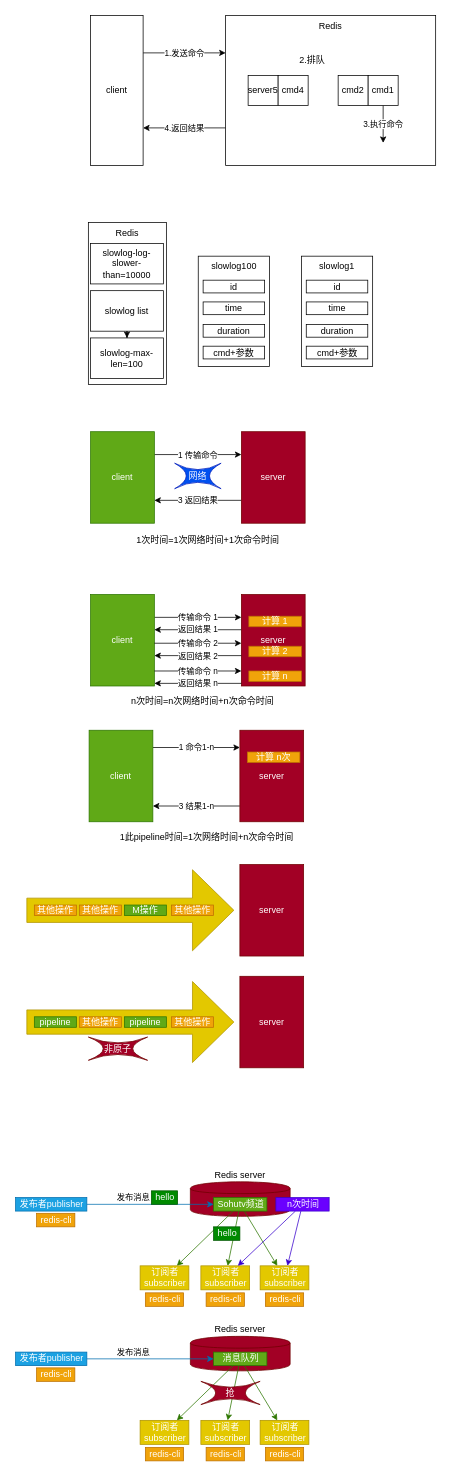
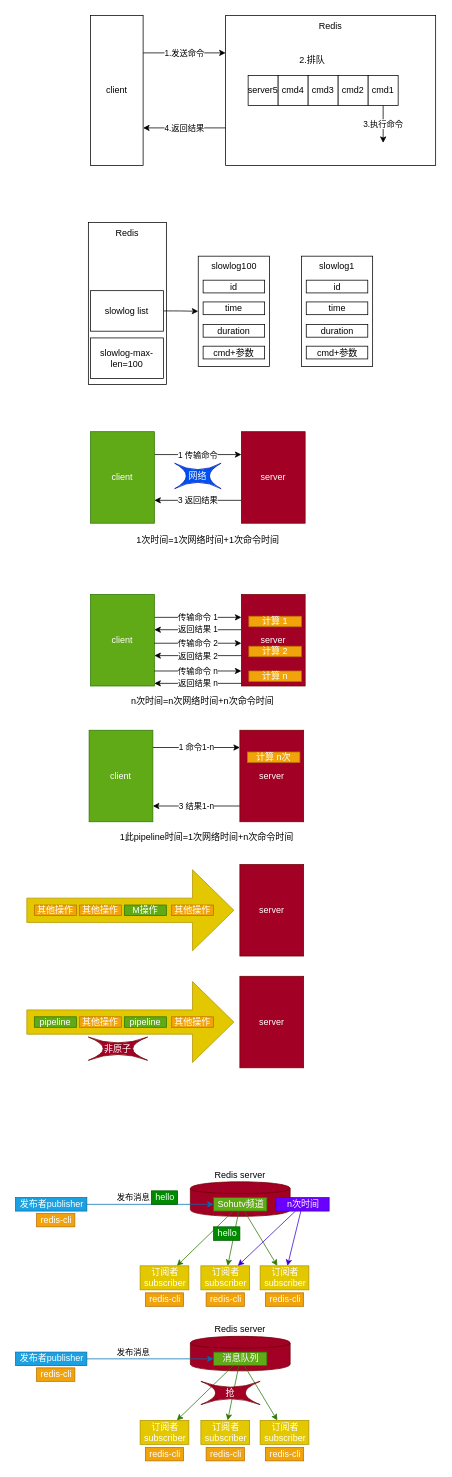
  <mxCell id="0" />
  <mxCell id="1" parent="0" />
  <mxCell id="2" value="1.发送命令" style="edgeStyle=orthogonalEdgeStyle;rounded=0;orthogonalLoop=1;jettySize=auto;html=1;exitX=1;exitY=0.25;exitDx=0;exitDy=0;entryX=0;entryY=0.25;entryDx=0;entryDy=0;" edge="1" parent="1" source="3" target="5"><mxGeometry relative="1" as="geometry" /></mxCell>
  <mxCell id="3" value="client" style="rounded=0;whiteSpace=wrap;html=1;sketch=0;" vertex="1" parent="1"><mxGeometry x="120" y="20" width="70" height="200" as="geometry" /></mxCell>
  <mxCell id="4" value="4.返回结果" style="edgeStyle=orthogonalEdgeStyle;rounded=0;orthogonalLoop=1;jettySize=auto;html=1;exitX=0;exitY=0.75;exitDx=0;exitDy=0;entryX=1;entryY=0.75;entryDx=0;entryDy=0;" edge="1" parent="1" source="5" target="3"><mxGeometry relative="1" as="geometry" /></mxCell>
  <mxCell id="5" value="Redis" style="rounded=0;whiteSpace=wrap;html=1;sketch=0;verticalAlign=top;" vertex="1" parent="1"><mxGeometry x="300" y="20" width="280" height="200" as="geometry" /></mxCell>
  <mxCell id="6" value="server5" style="rounded=0;whiteSpace=wrap;html=1;sketch=0;" vertex="1" parent="1"><mxGeometry x="330" y="100" width="40" height="40" as="geometry" /></mxCell>
  <mxCell id="7" value="cmd4" style="rounded=0;whiteSpace=wrap;html=1;sketch=0;" vertex="1" parent="1"><mxGeometry x="370" y="100" width="40" height="40" as="geometry" /></mxCell>
+ <mxCell id="8" value="cmd3" style="rounded=0;whiteSpace=wrap;html=1;sketch=0;" vertex="1" parent="1"><mxGeometry x="410" y="100" width="40" height="40" as="geometry" /></mxCell>
  <mxCell id="9" value="cmd2" style="rounded=0;whiteSpace=wrap;html=1;sketch=0;" vertex="1" parent="1"><mxGeometry x="450" y="100" width="40" height="40" as="geometry" /></mxCell>
  <mxCell id="10" value="3.执行命令" style="edgeStyle=orthogonalEdgeStyle;rounded=0;orthogonalLoop=1;jettySize=auto;html=1;exitX=0.5;exitY=1;exitDx=0;exitDy=0;" edge="1" parent="1" source="11"><mxGeometry relative="1" as="geometry"><mxPoint x="510" y="190" as="targetPoint" /></mxGeometry></mxCell>
  <mxCell id="11" value="cmd1" style="rounded=0;whiteSpace=wrap;html=1;sketch=0;" vertex="1" parent="1"><mxGeometry x="490" y="100" width="40" height="40" as="geometry" /></mxCell>
  <mxCell id="12" value="2.排队" style="text;html=1;align=center;verticalAlign=middle;resizable=0;points=[];autosize=1;" vertex="1" parent="1"><mxGeometry x="390" y="70" width="50" height="20" as="geometry" /></mxCell>
  <mxCell id="13" value="Redis" style="rounded=0;whiteSpace=wrap;html=1;sketch=0;verticalAlign=top;" vertex="1" parent="1"><mxGeometry x="117" y="296" width="104" height="216" as="geometry" /></mxCell>
- <mxCell id="14" value="slowlog-log-slower-than=10000" style="rounded=0;whiteSpace=wrap;html=1;sketch=0;" vertex="1" parent="1"><mxGeometry x="120" y="324" width="97" height="54" as="geometry" /></mxCell>
- <mxCell id="15" style="edgeStyle=orthogonalEdgeStyle;curved=0;rounded=1;sketch=0;orthogonalLoop=1;jettySize=auto;html=1;" edge="1" parent="1" source="16" target="17"><mxGeometry relative="1" as="geometry" /></mxCell>
+ <mxCell id="15" style="edgeStyle=orthogonalEdgeStyle;curved=0;rounded=1;sketch=0;orthogonalLoop=1;jettySize=auto;html=1;entryX=0;entryY=0.5;entryDx=0;entryDy=0;" edge="1" parent="1" source="16" target="18"><mxGeometry relative="1" as="geometry" /></mxCell>
  <mxCell id="16" value="slowlog list" style="rounded=0;whiteSpace=wrap;html=1;sketch=0;" vertex="1" parent="1"><mxGeometry x="120" y="387" width="97" height="54" as="geometry" /></mxCell>
  <mxCell id="17" value="slowlog-max-len=100" style="rounded=0;whiteSpace=wrap;html=1;sketch=0;" vertex="1" parent="1"><mxGeometry x="120" y="450" width="97" height="54" as="geometry" /></mxCell>
  <mxCell id="18" value="slowlog100" style="rounded=0;whiteSpace=wrap;html=1;sketch=0;verticalAlign=top;" vertex="1" parent="1"><mxGeometry x="263.5" y="341" width="95" height="147" as="geometry" /></mxCell>
  <mxCell id="19" value="id" style="rounded=0;whiteSpace=wrap;html=1;sketch=0;" vertex="1" parent="1"><mxGeometry x="270" y="373" width="82" height="17" as="geometry" /></mxCell>
  <mxCell id="20" value="time" style="rounded=0;whiteSpace=wrap;html=1;sketch=0;" vertex="1" parent="1"><mxGeometry x="270" y="402" width="82" height="17" as="geometry" /></mxCell>
  <mxCell id="21" value="duration" style="rounded=0;whiteSpace=wrap;html=1;sketch=0;" vertex="1" parent="1"><mxGeometry x="270" y="432" width="82" height="17" as="geometry" /></mxCell>
  <mxCell id="22" value="cmd+参数" style="rounded=0;whiteSpace=wrap;html=1;sketch=0;" vertex="1" parent="1"><mxGeometry x="270" y="461" width="82" height="17" as="geometry" /></mxCell>
  <mxCell id="23" value="slowlog1" style="rounded=0;whiteSpace=wrap;html=1;sketch=0;verticalAlign=top;" vertex="1" parent="1"><mxGeometry x="401" y="341" width="95" height="147" as="geometry" /></mxCell>
  <mxCell id="24" value="id" style="rounded=0;whiteSpace=wrap;html=1;sketch=0;" vertex="1" parent="1"><mxGeometry x="407.5" y="373" width="82" height="17" as="geometry" /></mxCell>
  <mxCell id="25" value="time" style="rounded=0;whiteSpace=wrap;html=1;sketch=0;" vertex="1" parent="1"><mxGeometry x="407.5" y="402" width="82" height="17" as="geometry" /></mxCell>
  <mxCell id="26" value="duration" style="rounded=0;whiteSpace=wrap;html=1;sketch=0;" vertex="1" parent="1"><mxGeometry x="407.5" y="432" width="82" height="17" as="geometry" /></mxCell>
  <mxCell id="27" value="cmd+参数" style="rounded=0;whiteSpace=wrap;html=1;sketch=0;" vertex="1" parent="1"><mxGeometry x="407.5" y="461" width="82" height="17" as="geometry" /></mxCell>
  <mxCell id="28" value="1 传输命令" style="edgeStyle=orthogonalEdgeStyle;curved=0;rounded=1;sketch=0;orthogonalLoop=1;jettySize=auto;html=1;exitX=1;exitY=0.25;exitDx=0;exitDy=0;entryX=0;entryY=0.25;entryDx=0;entryDy=0;" edge="1" parent="1" source="29" target="31"><mxGeometry relative="1" as="geometry" /></mxCell>
  <mxCell id="29" value="client" style="rounded=0;whiteSpace=wrap;html=1;sketch=0;fillColor=#60a917;strokeColor=#2D7600;fontColor=#ffffff;" vertex="1" parent="1"><mxGeometry x="120" y="575" width="85" height="122" as="geometry" /></mxCell>
  <mxCell id="30" value="3 返回结果" style="edgeStyle=orthogonalEdgeStyle;rounded=0;sketch=0;orthogonalLoop=1;jettySize=auto;html=1;exitX=0;exitY=0.75;exitDx=0;exitDy=0;entryX=1;entryY=0.75;entryDx=0;entryDy=0;" edge="1" parent="1" source="31" target="29"><mxGeometry relative="1" as="geometry" /></mxCell>
  <mxCell id="31" value="server" style="rounded=0;whiteSpace=wrap;html=1;sketch=0;fillColor=#a20025;strokeColor=#6F0000;fontColor=#ffffff;" vertex="1" parent="1"><mxGeometry x="321" y="575" width="85" height="122" as="geometry" /></mxCell>
  <mxCell id="32" value="网络" style="shape=switch;whiteSpace=wrap;html=1;rounded=0;sketch=0;fillColor=#0050ef;strokeColor=#001DBC;fontColor=#ffffff;" vertex="1" parent="1"><mxGeometry x="232" y="617" width="62" height="34" as="geometry" /></mxCell>
  <mxCell id="33" value="1次时间=1次网络时间+1次命令时间" style="text;html=1;strokeColor=none;fillColor=none;align=center;verticalAlign=middle;whiteSpace=wrap;rounded=0;sketch=0;" vertex="1" parent="1"><mxGeometry x="173" y="712" width="207" height="16" as="geometry" /></mxCell>
  <mxCell id="34" value="传输命令 1" style="edgeStyle=orthogonalEdgeStyle;curved=0;rounded=1;sketch=0;orthogonalLoop=1;jettySize=auto;html=1;exitX=1;exitY=0.25;exitDx=0;exitDy=0;entryX=0;entryY=0.25;entryDx=0;entryDy=0;" edge="1" source="35" target="37" parent="1"><mxGeometry relative="1" as="geometry" /></mxCell>
  <mxCell id="35" value="client" style="rounded=0;whiteSpace=wrap;html=1;sketch=0;fillColor=#60a917;strokeColor=#2D7600;fontColor=#ffffff;" vertex="1" parent="1"><mxGeometry x="120" y="792" width="85" height="122" as="geometry" /></mxCell>
  <mxCell id="36" value="返回结果 1" style="edgeStyle=orthogonalEdgeStyle;rounded=0;sketch=0;orthogonalLoop=1;jettySize=auto;html=1;" edge="1" source="37" target="35" parent="1"><mxGeometry relative="1" as="geometry"><Array as="points"><mxPoint x="263" y="839" /><mxPoint x="263" y="839" /></Array></mxGeometry></mxCell>
  <mxCell id="37" value="server" style="rounded=0;whiteSpace=wrap;html=1;sketch=0;fillColor=#a20025;strokeColor=#6F0000;fontColor=#ffffff;" vertex="1" parent="1"><mxGeometry x="321" y="792" width="85" height="122" as="geometry" /></mxCell>
  <mxCell id="38" value="计算 1" style="rounded=0;whiteSpace=wrap;html=1;sketch=0;fillColor=#f0a30a;strokeColor=#BD7000;fontColor=#ffffff;" vertex="1" parent="1"><mxGeometry x="331" y="821" width="70" height="14" as="geometry" /></mxCell>
  <mxCell id="39" value="传输命令 2" style="edgeStyle=orthogonalEdgeStyle;curved=0;rounded=1;sketch=0;orthogonalLoop=1;jettySize=auto;html=1;exitX=1;exitY=0.25;exitDx=0;exitDy=0;entryX=0;entryY=0.25;entryDx=0;entryDy=0;" edge="1" parent="1"><mxGeometry relative="1" as="geometry"><mxPoint x="205" y="857" as="sourcePoint" /><mxPoint x="321" y="857" as="targetPoint" /></mxGeometry></mxCell>
  <mxCell id="40" value="返回结果 2" style="edgeStyle=orthogonalEdgeStyle;rounded=0;sketch=0;orthogonalLoop=1;jettySize=auto;html=1;" edge="1" parent="1"><mxGeometry relative="1" as="geometry"><mxPoint x="321" y="873.5" as="sourcePoint" /><mxPoint x="205" y="873.5" as="targetPoint" /><Array as="points"><mxPoint x="263" y="873.5" /><mxPoint x="263" y="873.5" /></Array></mxGeometry></mxCell>
  <mxCell id="41" value="计算 2" style="rounded=0;whiteSpace=wrap;html=1;sketch=0;fillColor=#f0a30a;strokeColor=#BD7000;fontColor=#ffffff;" vertex="1" parent="1"><mxGeometry x="331" y="861" width="70" height="14" as="geometry" /></mxCell>
  <mxCell id="42" value="传输命令 n" style="edgeStyle=orthogonalEdgeStyle;curved=0;rounded=1;sketch=0;orthogonalLoop=1;jettySize=auto;html=1;exitX=1;exitY=0.25;exitDx=0;exitDy=0;entryX=0;entryY=0.25;entryDx=0;entryDy=0;" edge="1" parent="1"><mxGeometry relative="1" as="geometry"><mxPoint x="205" y="894" as="sourcePoint" /><mxPoint x="321" y="894" as="targetPoint" /></mxGeometry></mxCell>
  <mxCell id="43" value="返回结果 n" style="edgeStyle=orthogonalEdgeStyle;rounded=0;sketch=0;orthogonalLoop=1;jettySize=auto;html=1;" edge="1" parent="1"><mxGeometry relative="1" as="geometry"><mxPoint x="321" y="910.5" as="sourcePoint" /><mxPoint x="205" y="910.5" as="targetPoint" /><Array as="points"><mxPoint x="263" y="910.5" /><mxPoint x="263" y="910.5" /></Array></mxGeometry></mxCell>
  <mxCell id="44" value="计算 n" style="rounded=0;whiteSpace=wrap;html=1;sketch=0;fillColor=#f0a30a;strokeColor=#BD7000;fontColor=#ffffff;" vertex="1" parent="1"><mxGeometry x="331" y="894" width="70" height="14" as="geometry" /></mxCell>
  <mxCell id="45" value="n次时间=n次网络时间+n次命令时间" style="text;html=1;strokeColor=none;fillColor=none;align=center;verticalAlign=middle;whiteSpace=wrap;rounded=0;sketch=0;" vertex="1" parent="1"><mxGeometry x="166" y="927" width="207" height="16" as="geometry" /></mxCell>
  <mxCell id="46" value="1 命令1-n" style="edgeStyle=orthogonalEdgeStyle;rounded=0;sketch=0;orthogonalLoop=1;jettySize=auto;html=1;" edge="1" parent="1" source="47" target="49"><mxGeometry relative="1" as="geometry"><Array as="points"><mxPoint x="263" y="996" /><mxPoint x="263" y="996" /></Array></mxGeometry></mxCell>
  <mxCell id="47" value="client" style="rounded=0;whiteSpace=wrap;html=1;sketch=0;fillColor=#60a917;strokeColor=#2D7600;fontColor=#ffffff;" vertex="1" parent="1"><mxGeometry x="118" y="973" width="85" height="122" as="geometry" /></mxCell>
  <mxCell id="48" value="3 结果1-n" style="edgeStyle=orthogonalEdgeStyle;rounded=0;sketch=0;orthogonalLoop=1;jettySize=auto;html=1;" edge="1" parent="1" source="49" target="47"><mxGeometry relative="1" as="geometry"><Array as="points"><mxPoint x="265" y="1074" /><mxPoint x="265" y="1074" /></Array></mxGeometry></mxCell>
  <mxCell id="49" value="server" style="rounded=0;whiteSpace=wrap;html=1;sketch=0;fillColor=#a20025;strokeColor=#6F0000;fontColor=#ffffff;" vertex="1" parent="1"><mxGeometry x="319" y="973" width="85" height="122" as="geometry" /></mxCell>
  <mxCell id="50" value="计算 n次" style="rounded=0;whiteSpace=wrap;html=1;sketch=0;fillColor=#f0a30a;strokeColor=#BD7000;fontColor=#ffffff;" vertex="1" parent="1"><mxGeometry x="329" y="1002" width="70" height="14" as="geometry" /></mxCell>
  <mxCell id="51" value="1此pipeline时间=1次网络时间+n次命令时间" style="text;html=1;strokeColor=none;fillColor=none;align=center;verticalAlign=middle;whiteSpace=wrap;rounded=0;sketch=0;" vertex="1" parent="1"><mxGeometry x="151" y="1108" width="248" height="16" as="geometry" /></mxCell>
  <mxCell id="52" value="非原子" style="shape=switch;whiteSpace=wrap;html=1;rounded=0;sketch=0;fillColor=#a20025;strokeColor=#6F0000;fontColor=#ffffff;" vertex="1" parent="1"><mxGeometry x="117" y="1382" width="79" height="31" as="geometry" /></mxCell>
  <mxCell id="53" value="server" style="rounded=0;whiteSpace=wrap;html=1;sketch=0;fillColor=#a20025;strokeColor=#6F0000;fontColor=#ffffff;" vertex="1" parent="1"><mxGeometry x="319" y="1152" width="85" height="122" as="geometry" /></mxCell>
  <mxCell id="54" value="" style="shape=singleArrow;whiteSpace=wrap;html=1;rounded=0;sketch=0;fillColor=#e3c800;strokeColor=#B09500;fontColor=#ffffff;" vertex="1" parent="1"><mxGeometry x="35" y="1159" width="276" height="108" as="geometry" /></mxCell>
  <mxCell id="55" value="其他操作" style="rounded=0;whiteSpace=wrap;html=1;sketch=0;fillColor=#f0a30a;strokeColor=#BD7000;fontColor=#ffffff;" vertex="1" parent="1"><mxGeometry x="45" y="1206" width="56" height="14" as="geometry" /></mxCell>
  <mxCell id="56" value="其他操作" style="rounded=0;whiteSpace=wrap;html=1;sketch=0;fillColor=#f0a30a;strokeColor=#BD7000;fontColor=#ffffff;" vertex="1" parent="1"><mxGeometry x="228" y="1206" width="56" height="14" as="geometry" /></mxCell>
  <mxCell id="57" value="M操作" style="rounded=0;whiteSpace=wrap;html=1;sketch=0;fillColor=#60a917;strokeColor=#2D7600;fontColor=#ffffff;" vertex="1" parent="1"><mxGeometry x="165" y="1206" width="56" height="14" as="geometry" /></mxCell>
  <mxCell id="58" value="其他操作" style="rounded=0;whiteSpace=wrap;html=1;sketch=0;fillColor=#f0a30a;strokeColor=#BD7000;fontColor=#ffffff;" vertex="1" parent="1"><mxGeometry x="105" y="1206" width="56" height="14" as="geometry" /></mxCell>
  <mxCell id="59" value="server" style="rounded=0;whiteSpace=wrap;html=1;sketch=0;fillColor=#a20025;strokeColor=#6F0000;fontColor=#ffffff;" vertex="1" parent="1"><mxGeometry x="319" y="1301" width="85" height="122" as="geometry" /></mxCell>
  <mxCell id="60" value="" style="shape=singleArrow;whiteSpace=wrap;html=1;rounded=0;sketch=0;fillColor=#e3c800;strokeColor=#B09500;fontColor=#ffffff;" vertex="1" parent="1"><mxGeometry x="35" y="1308" width="276" height="108" as="geometry" /></mxCell>
  <mxCell id="61" value="pipeline" style="rounded=0;whiteSpace=wrap;html=1;sketch=0;fillColor=#60a917;strokeColor=#2D7600;fontColor=#ffffff;" vertex="1" parent="1"><mxGeometry x="45" y="1355" width="56" height="14" as="geometry" /></mxCell>
  <mxCell id="62" value="其他操作" style="rounded=0;whiteSpace=wrap;html=1;sketch=0;fillColor=#f0a30a;strokeColor=#BD7000;fontColor=#ffffff;" vertex="1" parent="1"><mxGeometry x="228" y="1355" width="56" height="14" as="geometry" /></mxCell>
  <mxCell id="63" value="pipeline" style="rounded=0;whiteSpace=wrap;html=1;sketch=0;fillColor=#60a917;strokeColor=#2D7600;fontColor=#ffffff;" vertex="1" parent="1"><mxGeometry x="165" y="1355" width="56" height="14" as="geometry" /></mxCell>
  <mxCell id="64" value="其他操作" style="rounded=0;whiteSpace=wrap;html=1;sketch=0;fillColor=#f0a30a;strokeColor=#BD7000;fontColor=#ffffff;" vertex="1" parent="1"><mxGeometry x="105" y="1355" width="56" height="14" as="geometry" /></mxCell>
  <mxCell id="65" value="Redis server" style="shape=cylinder;whiteSpace=wrap;html=1;boundedLbl=1;backgroundOutline=1;rounded=0;sketch=0;fillColor=#a20025;strokeColor=#6F0000;verticalAlign=bottom;labelPosition=center;verticalLabelPosition=top;align=center;" vertex="1" parent="1"><mxGeometry x="253" y="1575" width="133" height="46" as="geometry" /></mxCell>
  <mxCell id="66" value="发布消息" style="edgeStyle=orthogonalEdgeStyle;rounded=0;sketch=0;orthogonalLoop=1;jettySize=auto;html=1;fontColor=#000000;fillColor=#1ba1e2;strokeColor=#006EAF;labelPosition=center;verticalLabelPosition=top;align=center;verticalAlign=bottom;" edge="1" parent="1" source="67" target="72"><mxGeometry x="-0.269" relative="1" as="geometry"><mxPoint as="offset" /></mxGeometry></mxCell>
  <mxCell id="67" value="发布者publisher" style="html=1;dashed=0;whitespace=wrap;rounded=0;sketch=0;fontColor=#ffffff;fillColor=#1ba1e2;strokeColor=#006EAF;" vertex="1" parent="1"><mxGeometry x="20" y="1596" width="95" height="18" as="geometry" /></mxCell>
  <mxCell id="68" value="redis-cli" style="html=1;dashed=0;whitespace=wrap;rounded=0;sketch=0;fontColor=#ffffff;fillColor=#f0a30a;strokeColor=#BD7000;" vertex="1" parent="1"><mxGeometry x="48" y="1617" width="51" height="18" as="geometry" /></mxCell>
  <mxCell id="69" style="rounded=0;sketch=0;orthogonalLoop=1;jettySize=auto;html=1;fontColor=#000000;fillColor=#60a917;strokeColor=#2D7600;" edge="1" parent="1" source="72" target="74"><mxGeometry relative="1" as="geometry" /></mxCell>
  <mxCell id="70" style="edgeStyle=none;rounded=0;sketch=0;orthogonalLoop=1;jettySize=auto;html=1;fontColor=#000000;fillColor=#60a917;strokeColor=#2D7600;" edge="1" parent="1" source="72" target="76"><mxGeometry relative="1" as="geometry" /></mxCell>
  <mxCell id="71" style="edgeStyle=none;rounded=0;sketch=0;orthogonalLoop=1;jettySize=auto;html=1;fontColor=#000000;fillColor=#60a917;strokeColor=#2D7600;" edge="1" parent="1" source="72" target="78"><mxGeometry relative="1" as="geometry" /></mxCell>
  <mxCell id="72" value="Sohutv频道" style="html=1;dashed=0;whitespace=wrap;rounded=0;sketch=0;fontColor=#ffffff;fillColor=#60a917;strokeColor=#2D7600;" vertex="1" parent="1"><mxGeometry x="284" y="1596" width="71" height="18" as="geometry" /></mxCell>
  <mxCell id="73" value="hello" style="html=1;dashed=0;whitespace=wrap;rounded=0;sketch=0;fontColor=#ffffff;fillColor=#008a00;strokeColor=#005700;" vertex="1" parent="1"><mxGeometry x="201" y="1587" width="35" height="18" as="geometry" /></mxCell>
  <mxCell id="74" value="订阅者&lt;br&gt;subscriber" style="html=1;dashed=0;whitespace=wrap;rounded=0;sketch=0;fontColor=#ffffff;fillColor=#e3c800;strokeColor=#B09500;" vertex="1" parent="1"><mxGeometry x="186" y="1687" width="65" height="32" as="geometry" /></mxCell>
  <mxCell id="75" value="redis-cli" style="html=1;dashed=0;whitespace=wrap;rounded=0;sketch=0;fontColor=#ffffff;fillColor=#f0a30a;strokeColor=#BD7000;" vertex="1" parent="1"><mxGeometry x="193" y="1723" width="51" height="18" as="geometry" /></mxCell>
  <mxCell id="76" value="订阅者&lt;br&gt;subscriber" style="html=1;dashed=0;whitespace=wrap;rounded=0;sketch=0;fontColor=#ffffff;fillColor=#e3c800;strokeColor=#B09500;" vertex="1" parent="1"><mxGeometry x="267" y="1687" width="65" height="32" as="geometry" /></mxCell>
  <mxCell id="77" value="redis-cli" style="html=1;dashed=0;whitespace=wrap;rounded=0;sketch=0;fontColor=#ffffff;fillColor=#f0a30a;strokeColor=#BD7000;" vertex="1" parent="1"><mxGeometry x="274" y="1723" width="51" height="18" as="geometry" /></mxCell>
  <mxCell id="78" value="订阅者&lt;br&gt;subscriber" style="html=1;dashed=0;whitespace=wrap;rounded=0;sketch=0;fontColor=#ffffff;fillColor=#e3c800;strokeColor=#B09500;" vertex="1" parent="1"><mxGeometry x="346" y="1687" width="65" height="32" as="geometry" /></mxCell>
  <mxCell id="79" value="redis-cli" style="html=1;dashed=0;whitespace=wrap;rounded=0;sketch=0;fontColor=#ffffff;fillColor=#f0a30a;strokeColor=#BD7000;" vertex="1" parent="1"><mxGeometry x="353" y="1723" width="51" height="18" as="geometry" /></mxCell>
  <mxCell id="80" value="hello" style="html=1;dashed=0;whitespace=wrap;rounded=0;sketch=0;fontColor=#ffffff;fillColor=#008a00;strokeColor=#005700;" vertex="1" parent="1"><mxGeometry x="284" y="1635" width="35" height="18" as="geometry" /></mxCell>
  <mxCell id="81" style="edgeStyle=none;rounded=0;sketch=0;orthogonalLoop=1;jettySize=auto;html=1;fontColor=#000000;fillColor=#6a00ff;strokeColor=#3700CC;" edge="1" parent="1" source="83" target="76"><mxGeometry relative="1" as="geometry" /></mxCell>
  <mxCell id="82" style="edgeStyle=none;rounded=0;sketch=0;orthogonalLoop=1;jettySize=auto;html=1;fontColor=#000000;fillColor=#6a00ff;strokeColor=#3700CC;" edge="1" parent="1" source="83" target="78"><mxGeometry relative="1" as="geometry" /></mxCell>
  <mxCell id="83" value="n次时间" style="html=1;dashed=0;whitespace=wrap;rounded=0;sketch=0;fontColor=#ffffff;fillColor=#6a00ff;strokeColor=#3700CC;" vertex="1" parent="1"><mxGeometry x="367" y="1596" width="71" height="18" as="geometry" /></mxCell>
  <mxCell id="84" value="Redis server" style="shape=cylinder;whiteSpace=wrap;html=1;boundedLbl=1;backgroundOutline=1;rounded=0;sketch=0;fillColor=#a20025;strokeColor=#6F0000;verticalAlign=bottom;labelPosition=center;verticalLabelPosition=top;align=center;" vertex="1" parent="1"><mxGeometry x="253" y="1781" width="133" height="46" as="geometry" /></mxCell>
  <mxCell id="85" value="发布消息" style="edgeStyle=orthogonalEdgeStyle;rounded=0;sketch=0;orthogonalLoop=1;jettySize=auto;html=1;fontColor=#000000;fillColor=#1ba1e2;strokeColor=#006EAF;labelPosition=center;verticalLabelPosition=top;align=center;verticalAlign=bottom;" edge="1" source="86" target="91" parent="1"><mxGeometry x="-0.269" relative="1" as="geometry"><mxPoint as="offset" /></mxGeometry></mxCell>
  <mxCell id="86" value="发布者publisher" style="html=1;dashed=0;whitespace=wrap;rounded=0;sketch=0;fontColor=#ffffff;fillColor=#1ba1e2;strokeColor=#006EAF;" vertex="1" parent="1"><mxGeometry x="20" y="1802" width="95" height="18" as="geometry" /></mxCell>
  <mxCell id="87" value="redis-cli" style="html=1;dashed=0;whitespace=wrap;rounded=0;sketch=0;fontColor=#ffffff;fillColor=#f0a30a;strokeColor=#BD7000;" vertex="1" parent="1"><mxGeometry x="48" y="1823" width="51" height="18" as="geometry" /></mxCell>
  <mxCell id="88" style="rounded=0;sketch=0;orthogonalLoop=1;jettySize=auto;html=1;fontColor=#000000;fillColor=#60a917;strokeColor=#2D7600;" edge="1" source="91" target="92" parent="1"><mxGeometry relative="1" as="geometry" /></mxCell>
  <mxCell id="89" style="edgeStyle=none;rounded=0;sketch=0;orthogonalLoop=1;jettySize=auto;html=1;fontColor=#000000;fillColor=#60a917;strokeColor=#2D7600;" edge="1" source="91" target="94" parent="1"><mxGeometry relative="1" as="geometry" /></mxCell>
  <mxCell id="90" style="edgeStyle=none;rounded=0;sketch=0;orthogonalLoop=1;jettySize=auto;html=1;fontColor=#000000;fillColor=#60a917;strokeColor=#2D7600;" edge="1" source="91" target="96" parent="1"><mxGeometry relative="1" as="geometry" /></mxCell>
  <mxCell id="91" value="消息队列" style="html=1;dashed=0;whitespace=wrap;rounded=0;sketch=0;fontColor=#ffffff;fillColor=#60a917;strokeColor=#2D7600;" vertex="1" parent="1"><mxGeometry x="284" y="1802" width="71" height="18" as="geometry" /></mxCell>
  <mxCell id="92" value="订阅者&lt;br&gt;subscriber" style="html=1;dashed=0;whitespace=wrap;rounded=0;sketch=0;fontColor=#ffffff;fillColor=#e3c800;strokeColor=#B09500;" vertex="1" parent="1"><mxGeometry x="186" y="1893" width="65" height="32" as="geometry" /></mxCell>
  <mxCell id="93" value="redis-cli" style="html=1;dashed=0;whitespace=wrap;rounded=0;sketch=0;fontColor=#ffffff;fillColor=#f0a30a;strokeColor=#BD7000;" vertex="1" parent="1"><mxGeometry x="193" y="1929" width="51" height="18" as="geometry" /></mxCell>
  <mxCell id="94" value="订阅者&lt;br&gt;subscriber" style="html=1;dashed=0;whitespace=wrap;rounded=0;sketch=0;fontColor=#ffffff;fillColor=#e3c800;strokeColor=#B09500;" vertex="1" parent="1"><mxGeometry x="267" y="1893" width="65" height="32" as="geometry" /></mxCell>
  <mxCell id="95" value="redis-cli" style="html=1;dashed=0;whitespace=wrap;rounded=0;sketch=0;fontColor=#ffffff;fillColor=#f0a30a;strokeColor=#BD7000;" vertex="1" parent="1"><mxGeometry x="274" y="1929" width="51" height="18" as="geometry" /></mxCell>
  <mxCell id="96" value="订阅者&lt;br&gt;subscriber" style="html=1;dashed=0;whitespace=wrap;rounded=0;sketch=0;fontColor=#ffffff;fillColor=#e3c800;strokeColor=#B09500;" vertex="1" parent="1"><mxGeometry x="346" y="1893" width="65" height="32" as="geometry" /></mxCell>
  <mxCell id="97" value="redis-cli" style="html=1;dashed=0;whitespace=wrap;rounded=0;sketch=0;fontColor=#ffffff;fillColor=#f0a30a;strokeColor=#BD7000;" vertex="1" parent="1"><mxGeometry x="353" y="1929" width="51" height="18" as="geometry" /></mxCell>
  <mxCell id="98" value="抢" style="shape=switch;whiteSpace=wrap;html=1;rounded=0;sketch=0;fillColor=#a20025;strokeColor=#6F0000;fontColor=#ffffff;" vertex="1" parent="1"><mxGeometry x="267" y="1841" width="79" height="31" as="geometry" /></mxCell>
